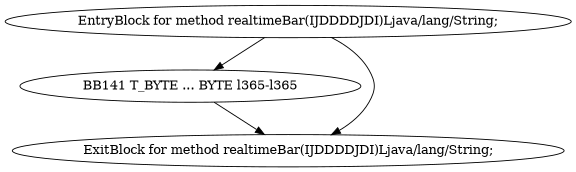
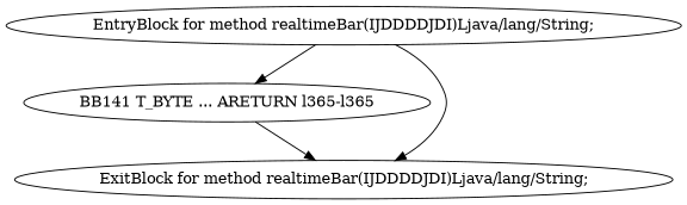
  digraph {
-   n1 [label="BB141 T_BYTE ... BYTE l365-l365"]
+   n1 [label="BB141 T_BYTE ... ARETURN l365-l365"]
    n2 [label="ExitBlock for method realtimeBar(IJDDDDJDI)Ljava/lang/String;"]
    n3 [label="EntryBlock for method realtimeBar(IJDDDDJDI)Ljava/lang/String;"]
    n1 -> n2
    n3 -> n1
    n3 -> n2
  }
